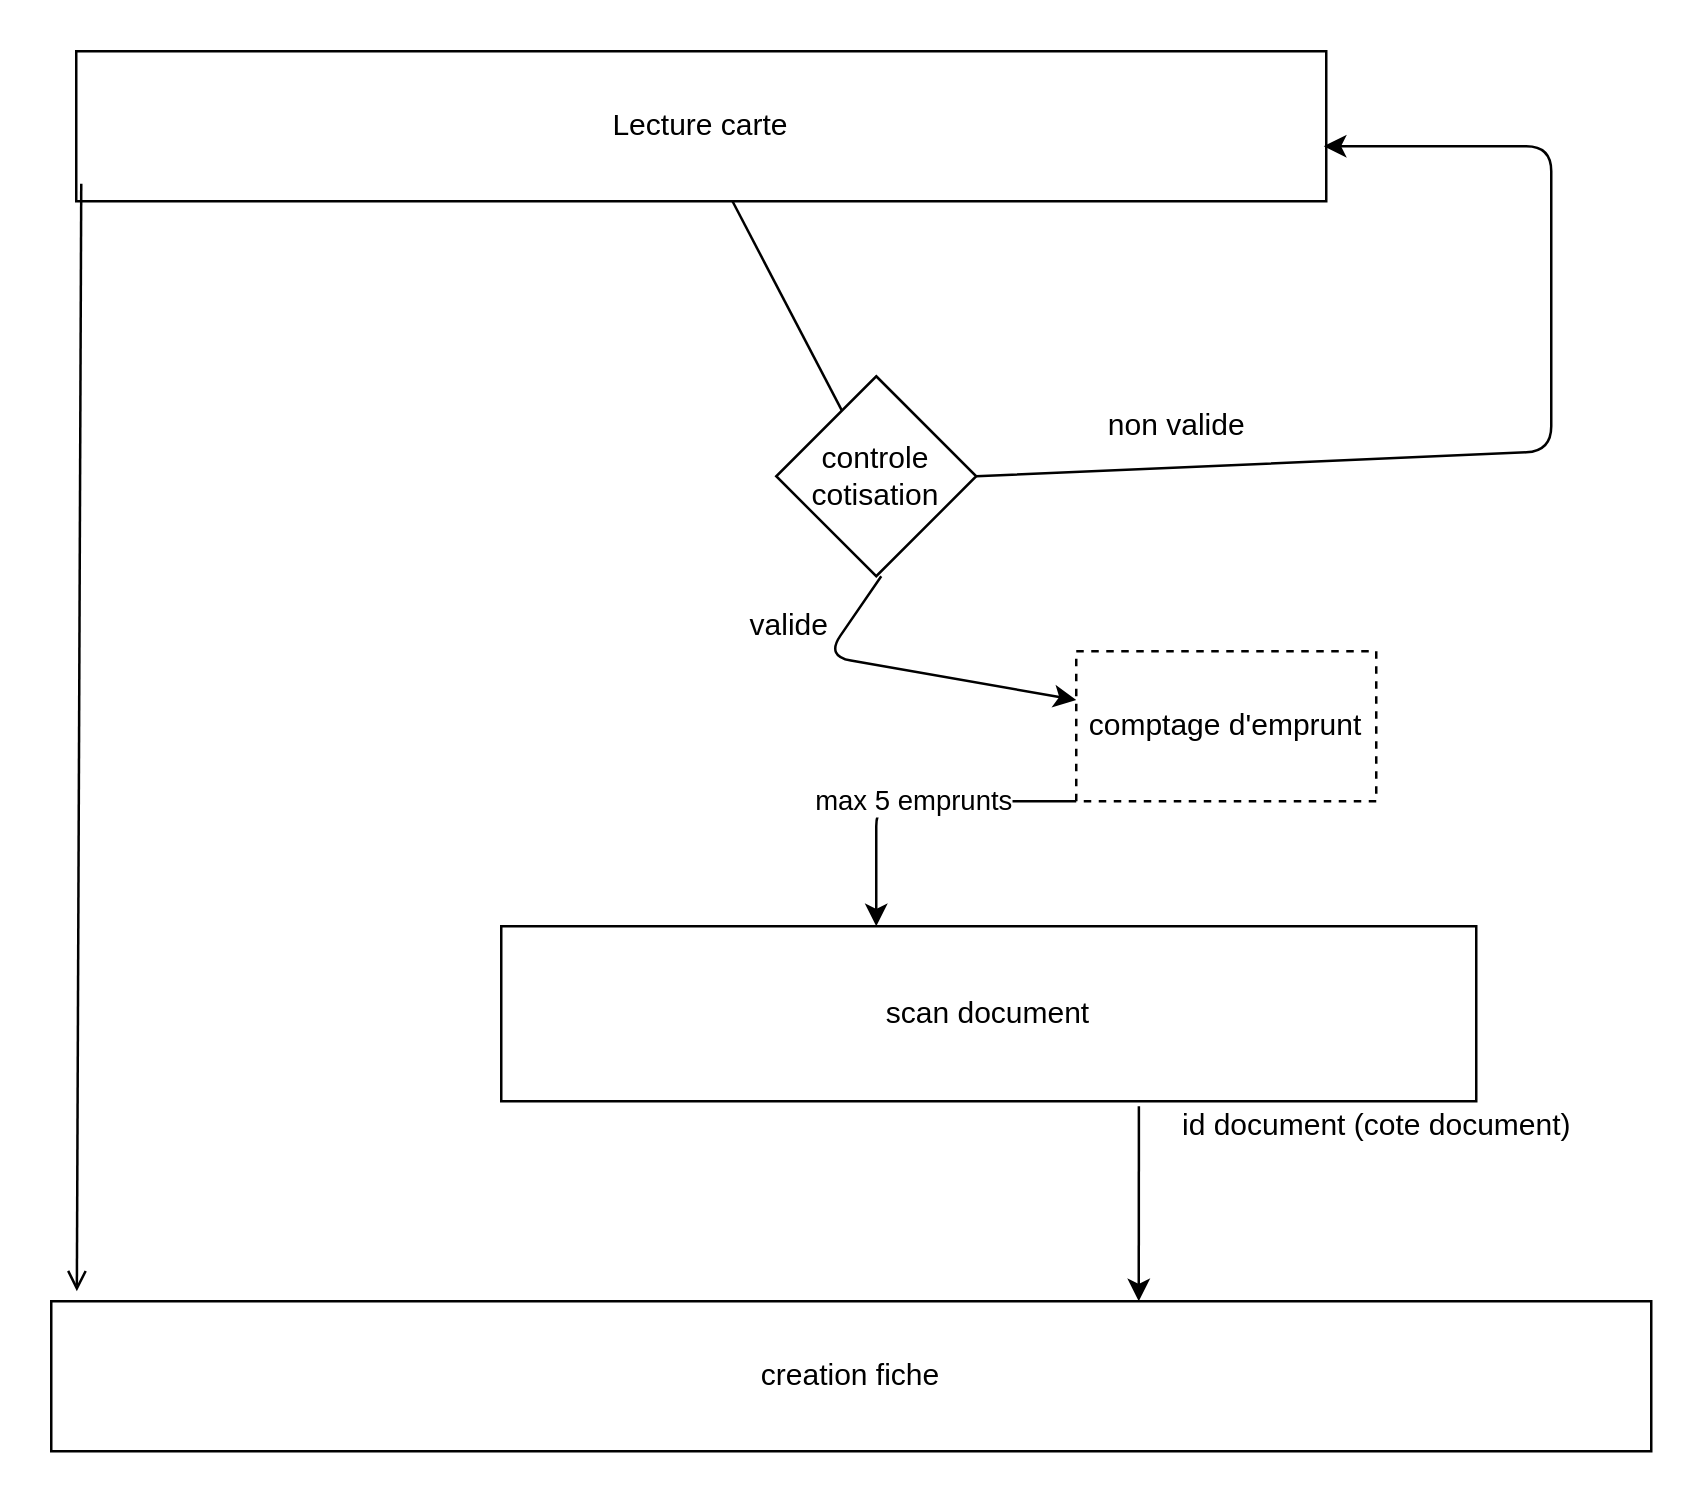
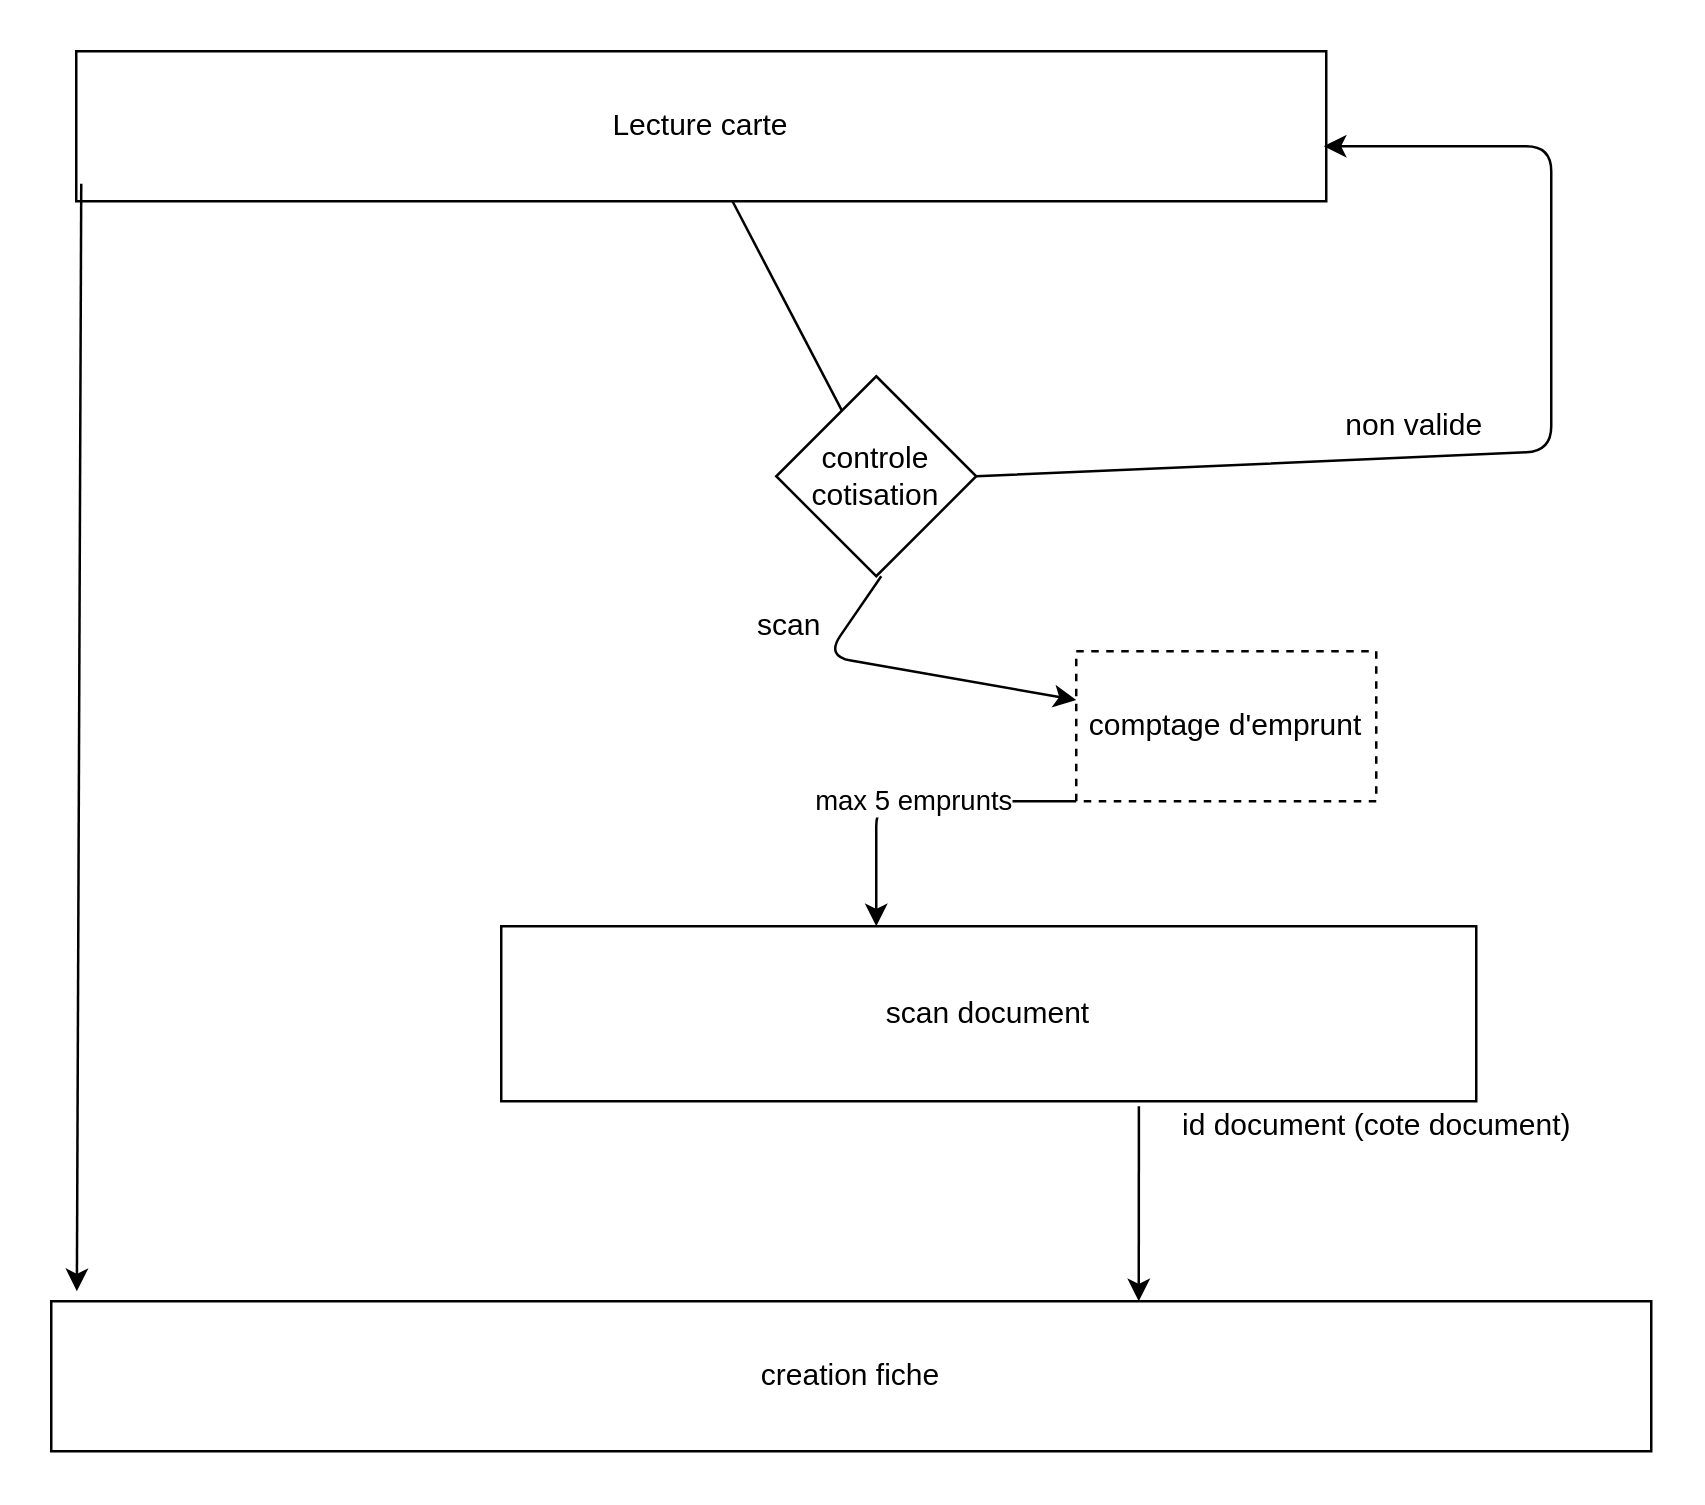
  <mxCell id="0" />
  <mxCell id="1" parent="0" />
  <mxCell id="2" value="Lecture carte" style="rounded=0;whiteSpace=wrap;html=1;" vertex="1" parent="1"><mxGeometry x="30" y="20" width="500" height="60" as="geometry" /></mxCell>
  <mxCell id="3" value="" style="endArrow=classic;html=1;exitX=0.525;exitY=1;exitDx=0;exitDy=0;exitPerimeter=0;startArrow=none;" edge="1" parent="1" source="4" target="14"><mxGeometry width="50" height="50" relative="1" as="geometry"><mxPoint x="330" y="390" as="sourcePoint" /><mxPoint x="340" y="280" as="targetPoint" /><Array as="points"><mxPoint x="330" y="262" /></Array></mxGeometry></mxCell>
  <mxCell id="4" value="controle cotisation" style="rhombus;whiteSpace=wrap;html=1;" vertex="1" parent="1"><mxGeometry x="310" y="150" width="80" height="80" as="geometry" /></mxCell>
  <mxCell id="5" value="" style="endArrow=none;html=1;exitX=0.525;exitY=1;exitDx=0;exitDy=0;exitPerimeter=0;" edge="1" parent="1" source="2" target="4"><mxGeometry width="50" height="50" relative="1" as="geometry"><mxPoint x="340" y="80" as="sourcePoint" /><mxPoint x="340" y="310" as="targetPoint" /></mxGeometry></mxCell>
  <mxCell id="6" value="" style="endArrow=classic;html=1;exitX=1;exitY=0.5;exitDx=0;exitDy=0;entryX=0.998;entryY=0.633;entryDx=0;entryDy=0;entryPerimeter=0;" edge="1" parent="1" source="4" target="2"><mxGeometry width="50" height="50" relative="1" as="geometry"><mxPoint x="330" y="390" as="sourcePoint" /><mxPoint x="580" y="40" as="targetPoint" /><Array as="points"><mxPoint x="620" y="180" /><mxPoint x="620" y="58" /></Array></mxGeometry></mxCell>
- <mxCell id="7" value="non valide" style="text;html=1;align=center;verticalAlign=middle;resizable=0;points=[];autosize=1;strokeColor=none;" vertex="1" parent="1"><mxGeometry x="435" y="160" width="70" height="20" as="geometry" /></mxCell>
- <mxCell id="8" value="valide" style="text;html=1;align=center;verticalAlign=middle;resizable=0;points=[];autosize=1;strokeColor=none;" vertex="1" parent="1"><mxGeometry x="290" y="240" width="50" height="20" as="geometry" /></mxCell>
+ <mxCell id="7" value="non valide" style="text;html=1;align=center;verticalAlign=middle;resizable=0;points=[];autosize=1;strokeColor=none;" vertex="1" parent="1"><mxGeometry x="530" y="160" width="70" height="20" as="geometry" /></mxCell>
+ <mxCell id="8" value="scan" style="text;html=1;align=center;verticalAlign=middle;resizable=0;points=[];autosize=1;strokeColor=none;" vertex="1" parent="1"><mxGeometry x="290" y="240" width="50" height="20" as="geometry" /></mxCell>
  <mxCell id="9" value="scan document" style="rounded=0;whiteSpace=wrap;html=1;" vertex="1" parent="1"><mxGeometry x="200" y="370" width="390" height="70" as="geometry" /></mxCell>
  <mxCell id="10" value="creation fiche" style="rounded=0;whiteSpace=wrap;html=1;" vertex="1" parent="1"><mxGeometry x="20" y="520" width="640" height="60" as="geometry" /></mxCell>
  <mxCell id="11" value="" style="endArrow=classic;html=1;exitX=0.654;exitY=1.029;exitDx=0;exitDy=0;exitPerimeter=0;" edge="1" parent="1" source="9"><mxGeometry width="50" height="50" relative="1" as="geometry"><mxPoint x="330" y="380" as="sourcePoint" /><mxPoint x="455" y="520" as="targetPoint" /></mxGeometry></mxCell>
  <mxCell id="12" value="id document (cote document)" style="text;html=1;align=center;verticalAlign=middle;resizable=0;points=[];autosize=1;strokeColor=none;" vertex="1" parent="1"><mxGeometry x="465" y="440" width="170" height="20" as="geometry" /></mxCell>
- <mxCell id="13" value="" style="endArrow=open;html=1;exitX=0.004;exitY=0.883;exitDx=0;exitDy=0;exitPerimeter=0;entryX=0.016;entryY=-0.067;entryDx=0;entryDy=0;entryPerimeter=0;" edge="1" parent="1" source="2" target="10"><mxGeometry width="50" height="50" relative="1" as="geometry"><mxPoint x="330" y="380" as="sourcePoint" /><mxPoint x="380" y="330" as="targetPoint" /></mxGeometry></mxCell>
+ <mxCell id="13" value="" style="endArrow=classic;html=1;exitX=0.004;exitY=0.883;exitDx=0;exitDy=0;exitPerimeter=0;entryX=0.016;entryY=-0.067;entryDx=0;entryDy=0;entryPerimeter=0;" edge="1" parent="1" source="2" target="10"><mxGeometry width="50" height="50" relative="1" as="geometry"><mxPoint x="330" y="380" as="sourcePoint" /><mxPoint x="380" y="330" as="targetPoint" /></mxGeometry></mxCell>
  <mxCell id="14" value="comptage d'emprunt" style="rounded=0;whiteSpace=wrap;html=1;dashed=1;" vertex="1" parent="1"><mxGeometry x="430" y="260" width="120" height="60" as="geometry" /></mxCell>
  <mxCell id="15" value="max 5 emprunts" style="endArrow=classic;html=1;exitX=0;exitY=1;exitDx=0;exitDy=0;" edge="1" parent="1" source="14"><mxGeometry width="50" height="50" relative="1" as="geometry"><mxPoint x="330" y="380" as="sourcePoint" /><mxPoint x="350" y="370" as="targetPoint" /><Array as="points"><mxPoint x="350" y="320" /></Array></mxGeometry></mxCell>
